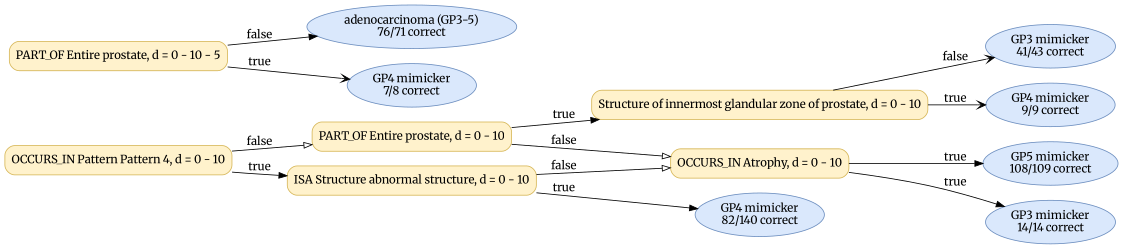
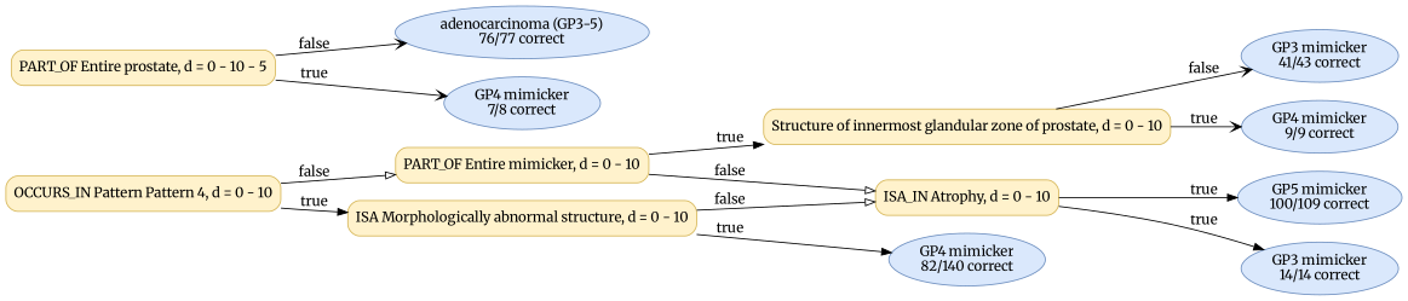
  digraph {
    fontname=Merriweather
    rankdir=LR
    node [color="#6C8EBF" fillcolor="#DAE8FC" fontname=Merriweather shape=ellipse style="rounded,filled"]
    edge [arrowhead=normal fontname=Merriweather]
    n1 [color="#D6B656" fillcolor="#FFF2CC" label="OCCURS_IN Pattern Pattern 4, d = 0 - 10" shape=box]
-   n2 [color="#D6B656" fillcolor="#FFF2CC" label="PART_OF Entire prostate, d = 0 - 10" shape=box]
-   n3 [color="#D6B656" fillcolor="#FFF2CC" label="ISA Structure abnormal structure, d = 0 - 10" shape=box]
-   n4 [color="#D6B656" fillcolor="#FFF2CC" label="OCCURS_IN Atrophy, d = 0 - 10" shape=box]
+   n2 [color="#D6B656" fillcolor="#FFF2CC" label="PART_OF Entire mimicker, d = 0 - 10" shape=box]
+   n3 [color="#D6B656" fillcolor="#FFF2CC" label="ISA Morphologically abnormal structure, d = 0 - 10" shape=box]
+   n4 [color="#D6B656" fillcolor="#FFF2CC" label="ISA_IN Atrophy, d = 0 - 10" shape=box]
    n5 [color="#D6B656" fillcolor="#FFF2CC" label="Structure of innermost glandular zone of prostate, d = 0 - 10" shape=box]
    n6 [label=<GP4 mimicker<br/>82/140 correct>]
-   n7 [label=<GP5 mimicker<br/>108/109 correct>]
+   n7 [label=<GP5 mimicker<br/>100/109 correct>]
    n8 [label=<GP3 mimicker<br/>14/14 correct>]
    n9 [label=<GP3 mimicker<br/>41/43 correct>]
    n10 [label=<GP4 mimicker<br/>9/9 correct>]
    n11 [color="#D6B656" fillcolor="#FFF2CC" label="PART_OF Entire prostate, d = 0 - 10 - 5" shape=box]
-   n12 [label=<adenocarcinoma (GP3-5)<br/>76/71 correct>]
+   n12 [label=<adenocarcinoma (GP3-5)<br/>76/77 correct>]
    n13 [label=<GP4 mimicker<br/>7/8 correct>]
    n1 -> n2 [arrowhead=onormal label=false]
    n1 -> n3 [label=true]
    n2 -> n4 [arrowhead=onormal label=false]
    n2 -> n5 [label=true]
    n3 -> n4 [arrowhead=onormal label=false]
    n3 -> n6 [label=true]
    n4 -> n7 [label=true]
    n4 -> n8 [label=true]
    n5 -> n9 [arrowhead=vee label=false]
    n5 -> n10 [arrowhead=vee label=true]
-   n11 -> n12 [label=false]
+   n11 -> n12 [arrowhead=vee label=false]
    n11 -> n13 [arrowhead=vee label=true]
  }
